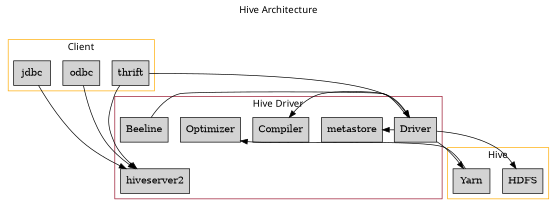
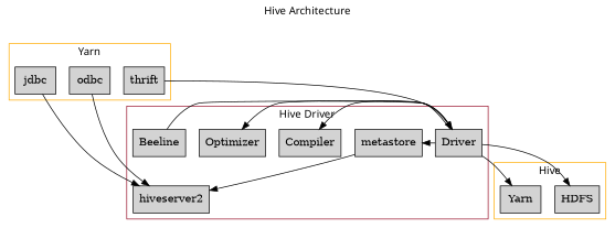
  digraph {
    compound=true
    fontname=Verdana
    fontsize=14
    label="Hive Architecture"
    labelloc=t
    rankdir=TB
    node [shape=box style=filled]
    jdbc
    odbc
    thrift
    Driver
    hiveserver2
    metastore
    Compiler
    Optimizer
    Beeline
    HDFS
    Yarn
    subgraph cluster_1 {
      color="#FFAB00"
-     label=Client
+     label=Yarn
      jdbc
      odbc
      thrift
    }
    subgraph cluster_2 {
      color="#98102A"
      label="Hive Driver"
      Driver
      hiveserver2
      metastore
      Compiler
      Optimizer
      Beeline
    }
    subgraph cluster_3 {
      color="#FFAB00"
      label=Hive
      subgraph sub_4 {
        color="#FFAB00"
        label=Hadoop
        rank=same
        HDFS
        Yarn
      }
    }
    jdbc -> hiveserver2
    odbc -> hiveserver2
    thrift -> Driver
-   thrift -> hiveserver2
+   metastore -> hiveserver2
    Driver -> metastore [constraint=none]
    Driver -> Compiler [constraint=none]
-   Yarn -> Optimizer [constraint=none]
+   Driver -> Optimizer [constraint=none]
    Driver -> HDFS
    Driver -> Yarn
    Beeline -> Driver [constraint=none]
  }
